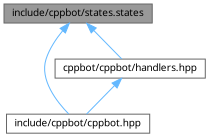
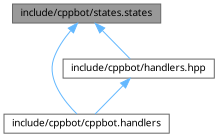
  digraph {
    fontname="Noto Sans"
    node [color=grey40 fillcolor=white fontname="Noto Sans" fontsize=10 shape=box style=filled]
    edge [color=steelblue1 dir=back fontname="Noto Sans" fontsize=10 labelfontname=Helvetica labelfontsize=10 style=solid]
    n1 [color=gray40 fillcolor=grey60 fontcolor=black height=0.2 label="include/cppbot/states.states" width=0.4]
-   n2 [height=0.2 label="include/cppbot/cppbot.hpp" width=0.4]
-   n3 [height=0.2 label="cppbot/cppbot/handlers.hpp" width=0.4]
+   n2 [height=0.2 label="include/cppbot/cppbot.handlers" width=0.4]
+   n3 [height=0.2 label="include/cppbot/handlers.hpp" width=0.4]
    n1 -> n2
    n1 -> n3
    n3 -> n2
  }
